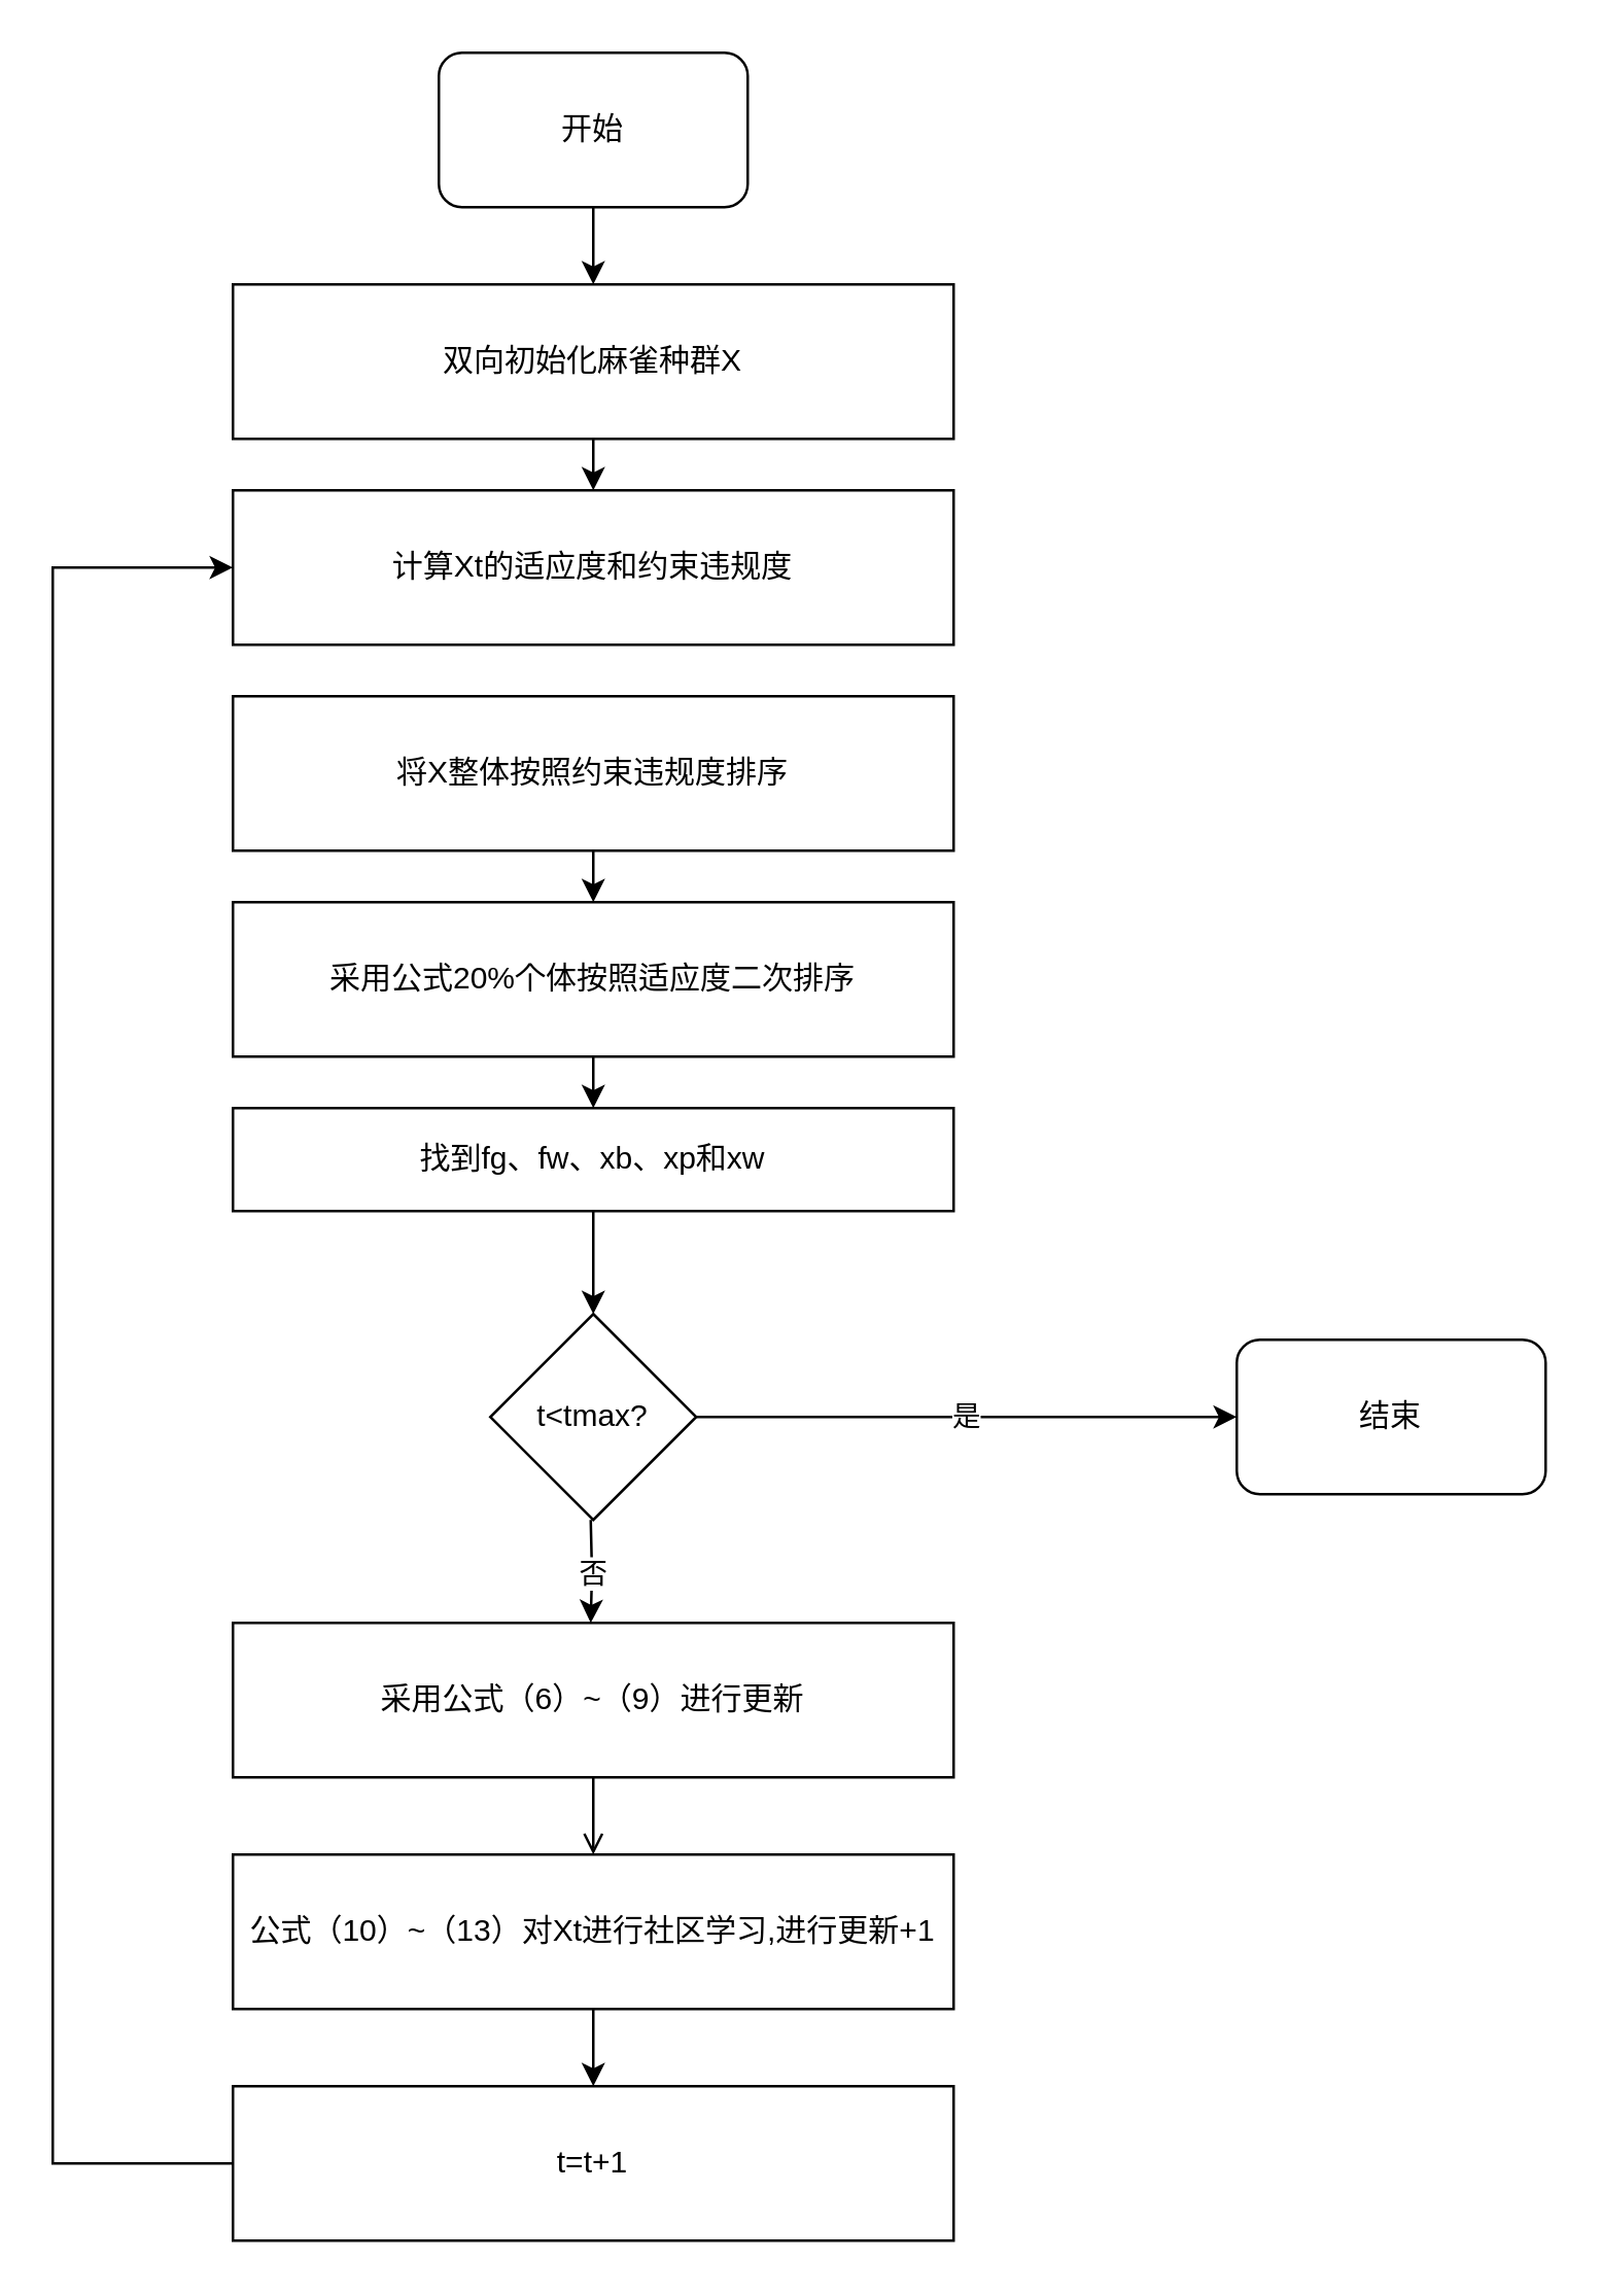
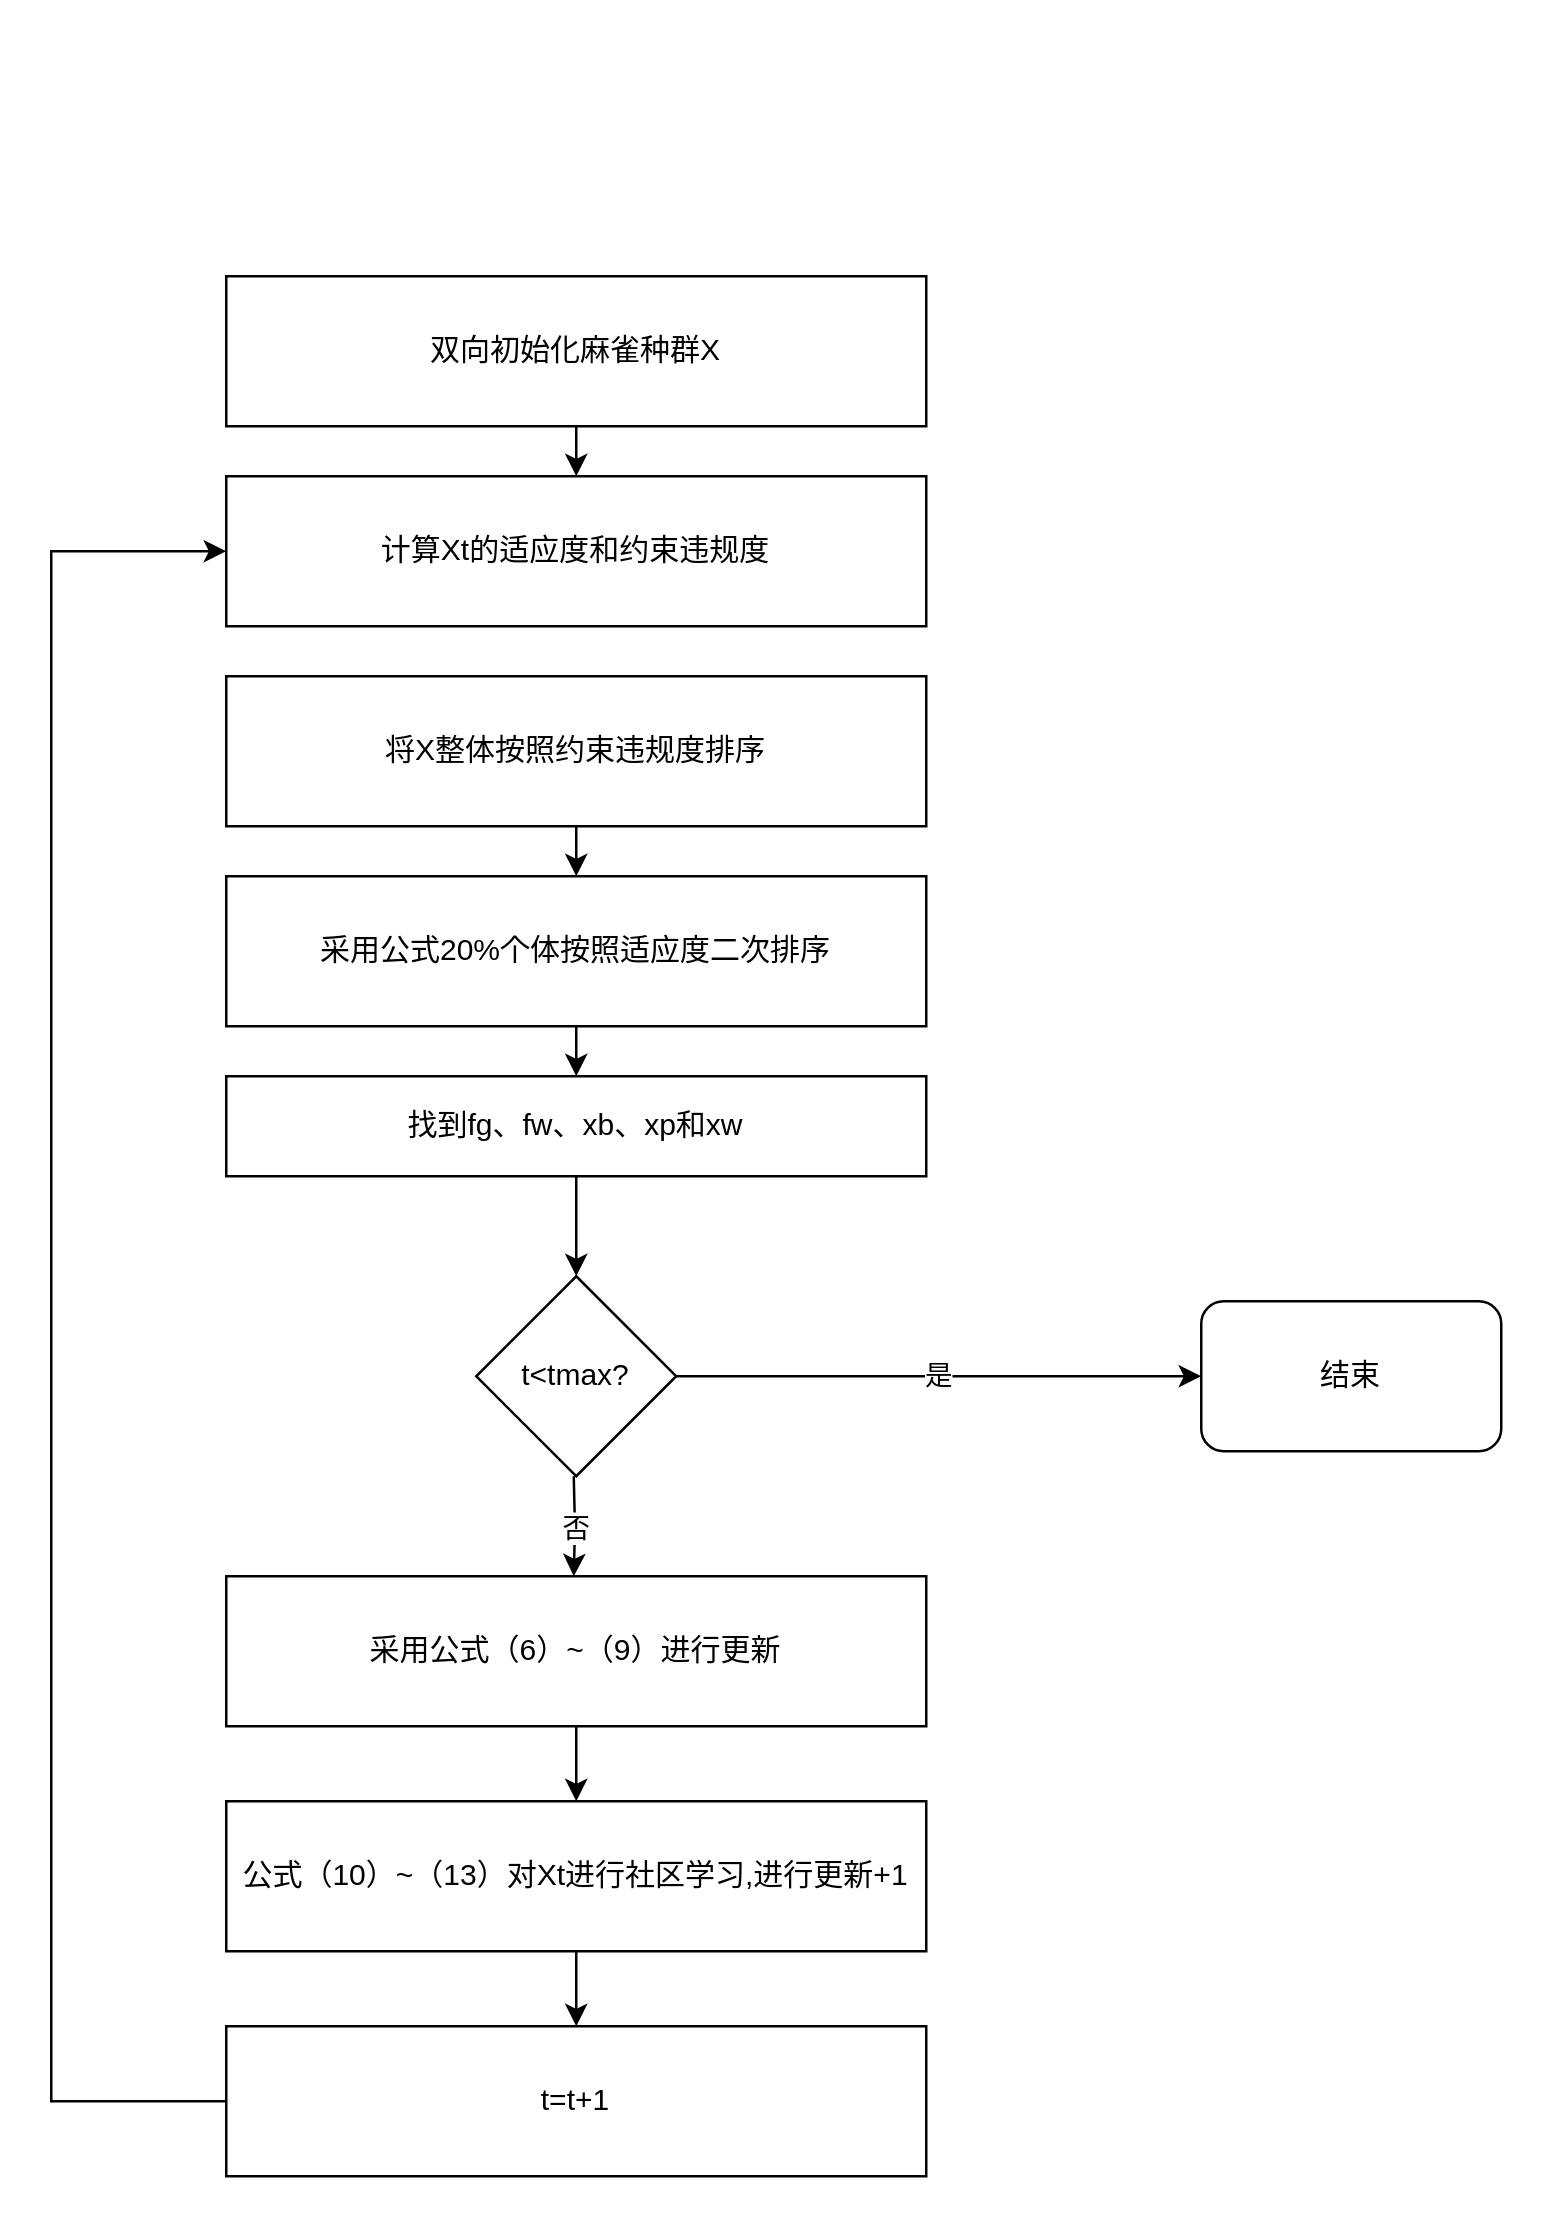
  <mxCell id="0" />
  <mxCell id="1" parent="0" />
- <mxCell id="2" style="edgeStyle=orthogonalEdgeStyle;rounded=0;orthogonalLoop=1;jettySize=auto;html=1;exitX=0.5;exitY=1;exitDx=0;exitDy=0;entryX=0.5;entryY=0;entryDx=0;entryDy=0;" parent="1" source="3" target="5" edge="1"><mxGeometry relative="1" as="geometry" /></mxCell>
- <mxCell id="3" value="开始" style="rounded=1;whiteSpace=wrap;html=1;" parent="1" vertex="1"><mxGeometry x="170" y="20" width="120" height="60" as="geometry" /></mxCell>
  <mxCell id="4" style="edgeStyle=orthogonalEdgeStyle;rounded=0;orthogonalLoop=1;jettySize=auto;html=1;exitX=0.5;exitY=1;exitDx=0;exitDy=0;entryX=0.5;entryY=0;entryDx=0;entryDy=0;" parent="1" source="5" target="6" edge="1"><mxGeometry relative="1" as="geometry" /></mxCell>
  <mxCell id="5" value="双向初始化麻雀种群X" style="rounded=0;whiteSpace=wrap;html=1;" parent="1" vertex="1"><mxGeometry x="90" y="110" width="280" height="60" as="geometry" /></mxCell>
  <mxCell id="6" value="计算Xt的适应度和约束违规度" style="rounded=0;whiteSpace=wrap;html=1;" parent="1" vertex="1"><mxGeometry x="90" y="190" width="280" height="60" as="geometry" /></mxCell>
  <mxCell id="7" style="edgeStyle=orthogonalEdgeStyle;rounded=0;orthogonalLoop=1;jettySize=auto;html=1;exitX=0.5;exitY=1;exitDx=0;exitDy=0;entryX=0.5;entryY=0;entryDx=0;entryDy=0;" parent="1" source="8" target="10" edge="1"><mxGeometry relative="1" as="geometry" /></mxCell>
  <mxCell id="8" value="将X整体按照约束违规度排序" style="rounded=0;whiteSpace=wrap;html=1;" parent="1" vertex="1"><mxGeometry x="90" y="270" width="280" height="60" as="geometry" /></mxCell>
  <mxCell id="9" style="edgeStyle=orthogonalEdgeStyle;rounded=0;orthogonalLoop=1;jettySize=auto;html=1;exitX=0.5;exitY=1;exitDx=0;exitDy=0;entryX=0.5;entryY=0;entryDx=0;entryDy=0;" parent="1" source="10" target="12" edge="1"><mxGeometry relative="1" as="geometry" /></mxCell>
  <mxCell id="10" value="采用公式20%个体按照适应度二次排序" style="rounded=0;whiteSpace=wrap;html=1;" parent="1" vertex="1"><mxGeometry x="90" y="350" width="280" height="60" as="geometry" /></mxCell>
  <mxCell id="11" style="edgeStyle=orthogonalEdgeStyle;rounded=0;orthogonalLoop=1;jettySize=auto;html=1;exitX=0.5;exitY=1;exitDx=0;exitDy=0;entryX=0.5;entryY=0;entryDx=0;entryDy=0;" parent="1" source="12" target="15" edge="1"><mxGeometry relative="1" as="geometry" /></mxCell>
  <mxCell id="12" value="找到fg、fw、xb、xp和xw" style="rounded=0;whiteSpace=wrap;html=1;" parent="1" vertex="1"><mxGeometry x="90" y="430" width="280" height="40" as="geometry" /></mxCell>
  <mxCell id="13" value="否" style="edgeStyle=orthogonalEdgeStyle;rounded=0;orthogonalLoop=1;jettySize=auto;html=1;exitX=0.5;exitY=1;exitDx=0;exitDy=0;entryX=0.5;entryY=0;entryDx=0;entryDy=0;" parent="1" edge="1"><mxGeometry relative="1" as="geometry"><mxPoint x="229" y="590" as="sourcePoint" /><mxPoint x="229" y="630" as="targetPoint" /></mxGeometry></mxCell>
  <mxCell id="14" value="是" style="edgeStyle=orthogonalEdgeStyle;rounded=0;orthogonalLoop=1;jettySize=auto;html=1;exitX=1;exitY=0.5;exitDx=0;exitDy=0;" parent="1" source="15" target="22" edge="1"><mxGeometry relative="1" as="geometry" /></mxCell>
  <mxCell id="15" value="t&amp;lt;tmax?" style="rhombus;whiteSpace=wrap;html=1;" parent="1" vertex="1"><mxGeometry x="190" y="510" width="80" height="80" as="geometry" /></mxCell>
- <mxCell id="16" style="edgeStyle=orthogonalEdgeStyle;rounded=0;orthogonalLoop=1;jettySize=auto;html=1;exitX=0.5;exitY=1;exitDx=0;exitDy=0;entryX=0.5;entryY=0;entryDx=0;entryDy=0;endArrow=open;" parent="1" source="17" target="19" edge="1"><mxGeometry relative="1" as="geometry" /></mxCell>
+ <mxCell id="16" style="edgeStyle=orthogonalEdgeStyle;rounded=0;orthogonalLoop=1;jettySize=auto;html=1;exitX=0.5;exitY=1;exitDx=0;exitDy=0;entryX=0.5;entryY=0;entryDx=0;entryDy=0;" parent="1" source="17" target="19" edge="1"><mxGeometry relative="1" as="geometry" /></mxCell>
  <mxCell id="17" value="采用公式（6）~（9）进行更新" style="rounded=0;whiteSpace=wrap;html=1;" parent="1" vertex="1"><mxGeometry x="90" y="630" width="280" height="60" as="geometry" /></mxCell>
  <mxCell id="18" style="edgeStyle=orthogonalEdgeStyle;rounded=0;orthogonalLoop=1;jettySize=auto;html=1;exitX=0.5;exitY=1;exitDx=0;exitDy=0;entryX=0.5;entryY=0;entryDx=0;entryDy=0;" parent="1" source="19" target="21" edge="1"><mxGeometry relative="1" as="geometry" /></mxCell>
  <mxCell id="19" value="公式（10）~（13）对Xt进行社区学习,进行更新+1" style="rounded=0;whiteSpace=wrap;html=1;" parent="1" vertex="1"><mxGeometry x="90" y="720" width="280" height="60" as="geometry" /></mxCell>
  <mxCell id="20" style="edgeStyle=orthogonalEdgeStyle;rounded=0;orthogonalLoop=1;jettySize=auto;html=1;exitX=0;exitY=0.5;exitDx=0;exitDy=0;entryX=0;entryY=0.5;entryDx=0;entryDy=0;" parent="1" source="21" target="6" edge="1"><mxGeometry relative="1" as="geometry"><Array as="points"><mxPoint x="20" y="840" /><mxPoint x="20" y="220" /></Array></mxGeometry></mxCell>
  <mxCell id="21" value="t=t+1" style="rounded=0;whiteSpace=wrap;html=1;" parent="1" vertex="1"><mxGeometry x="90" y="810" width="280" height="60" as="geometry" /></mxCell>
  <mxCell id="22" value="结束" style="rounded=1;whiteSpace=wrap;html=1;align=center;" parent="1" vertex="1"><mxGeometry x="480" y="520" width="120" height="60" as="geometry" /></mxCell>
